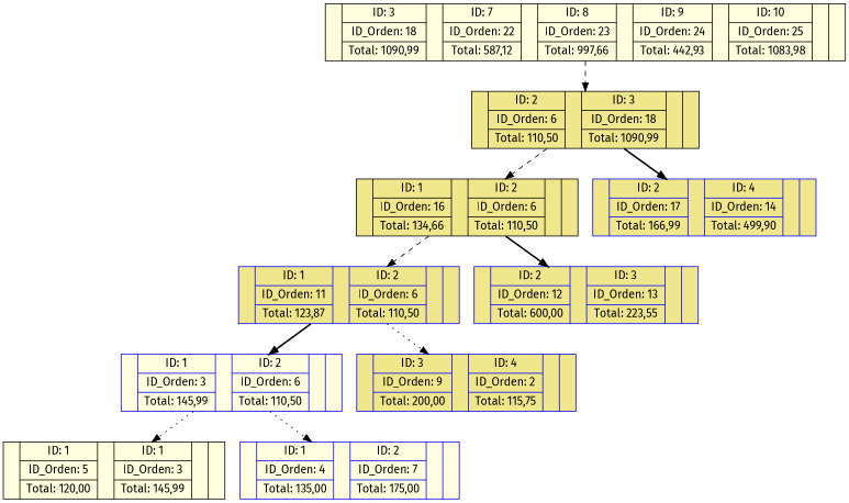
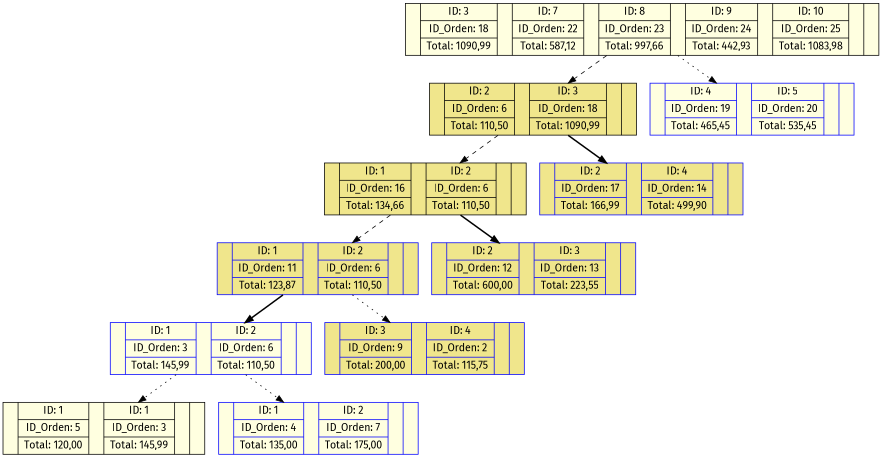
  digraph {
    fontname="Fira Sans"
    node [fillcolor=khaki shape=record style=filled color=blue fontname="Fira Sans"]
    edge [style=dotted fontname="Fira Sans"]
    n1 [fillcolor=lightyellow label="<f0> | { ID: 3 | ID_Orden: 18 | Total: 1090,99 } | <f1> | { ID: 7 | ID_Orden: 22 | Total: 587,12 } | <f2> | { ID: 8 | ID_Orden: 23 | Total: 997,66 } | <f3> | { ID: 9 | ID_Orden: 24 | Total: 442,93 } | <f4> | { ID: 10 | ID_Orden: 25 | Total: 1083,98 } | <f5> |" color=black]
    n2 [label="<f0> | { ID: 2 | ID_Orden: 6 | Total: 110,50 } | <f1> | { ID: 3 | ID_Orden: 18 | Total: 1090,99 } | <f2> |" color=black]
+   n3 [fillcolor=lightyellow label="<f0> | { ID: 4 | ID_Orden: 19 | Total: 465,45 } | <f1> | { ID: 5 | ID_Orden: 20 | Total: 535,45 } | <f2> |"]
    n4 [label="<f0> | { ID: 1 | ID_Orden: 16 | Total: 134,66 } | <f1> | { ID: 2 | ID_Orden: 6 | Total: 110,50 } | <f2> |" color=black]
    n5 [label="<f0> | { ID: 2 | ID_Orden: 17 | Total: 166,99 } | <f1> | { ID: 4 | ID_Orden: 14 | Total: 499,90 } | <f2> |"]
    n6 [label="<f0> | { ID: 1 | ID_Orden: 11 | Total: 123,87 } | <f1> | { ID: 2 | ID_Orden: 6 | Total: 110,50 } | <f2> |"]
    n7 [label="<f0> | { ID: 2 | ID_Orden: 12 | Total: 600,00 } | <f1> | { ID: 3 | ID_Orden: 13 | Total: 223,55 } | <f2> |"]
    n8 [fillcolor=lightyellow label="<f0> | { ID: 1 | ID_Orden: 3 | Total: 145,99 } | <f1> | { ID: 2 | ID_Orden: 6 | Total: 110,50 } | <f2> |"]
    n9 [label="<f0> | { ID: 3 | ID_Orden: 9 | Total: 200,00 } | <f1> | { ID: 4 | ID_Orden: 2 | Total: 115,75 } | <f2> |"]
    n10 [fillcolor=lightyellow label="<f0> | { ID: 1 | ID_Orden: 5 | Total: 120,00 } | <f1> | { ID: 1 | ID_Orden: 3 | Total: 145,99 } | <f2> |" color=black]
    n11 [fillcolor=lightyellow label="<f0> | { ID: 1 | ID_Orden: 4 | Total: 135,00 } | <f1> | { ID: 2 | ID_Orden: 7 | Total: 175,00 } | <f2> |"]
    n1 -> n2 [style=dashed]
+   n1 -> n3
    n2 -> n4 [style=dashed]
    n2 -> n5 [style=bold]
    n4 -> n6 [style=dashed]
    n4 -> n7 [style=bold]
    n6 -> n8 [style=bold]
    n6 -> n9
    n8 -> n10
    n8 -> n11
  }
